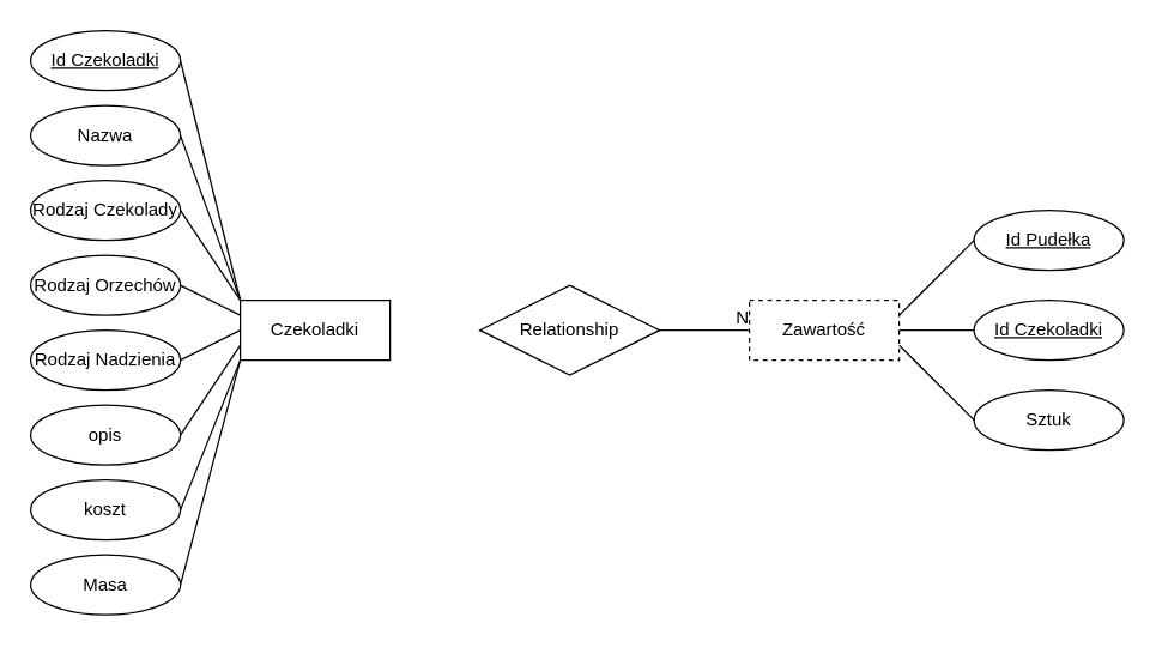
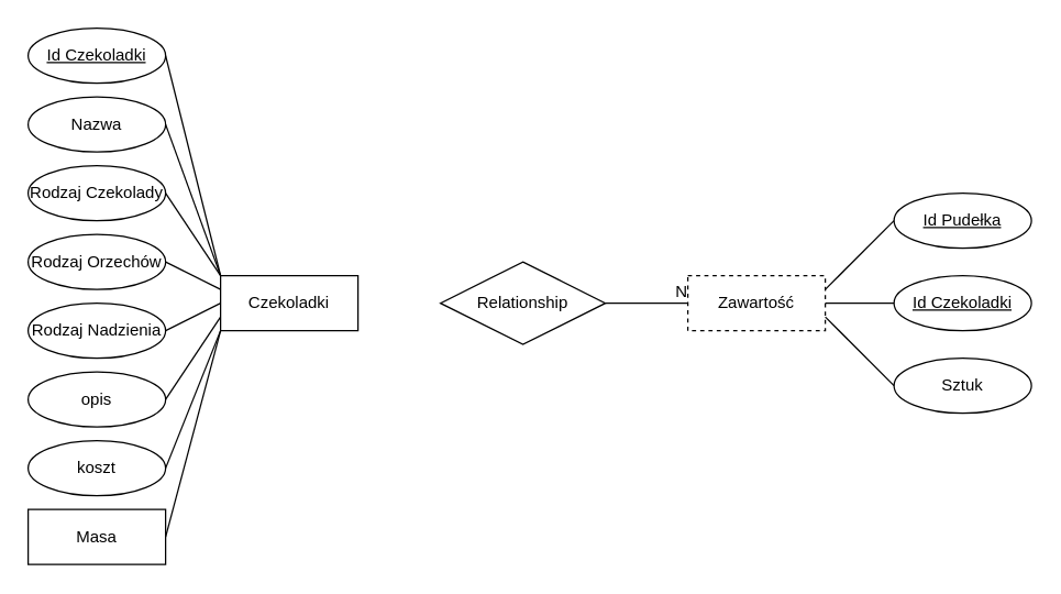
  <mxCell id="0" />
  <mxCell id="1" parent="0" />
  <mxCell id="2" value="Id Czekoladki" style="ellipse;whiteSpace=wrap;html=1;align=center;fontStyle=4;" vertex="1" parent="1"><mxGeometry x="20" y="20" width="100" height="40" as="geometry" /></mxCell>
  <mxCell id="3" value="Nazwa" style="ellipse;whiteSpace=wrap;html=1;align=center;" vertex="1" parent="1"><mxGeometry x="20" y="70" width="100" height="40" as="geometry" /></mxCell>
  <mxCell id="4" value="Rodzaj Czekolady" style="ellipse;whiteSpace=wrap;html=1;align=center;" vertex="1" parent="1"><mxGeometry x="20" y="120" width="100" height="40" as="geometry" /></mxCell>
  <mxCell id="5" value="Rodzaj Orzechów" style="ellipse;whiteSpace=wrap;html=1;align=center;" vertex="1" parent="1"><mxGeometry x="20" y="170" width="100" height="40" as="geometry" /></mxCell>
  <mxCell id="6" value="Rodzaj Nadzienia" style="ellipse;whiteSpace=wrap;html=1;align=center;" vertex="1" parent="1"><mxGeometry x="20" y="220" width="100" height="40" as="geometry" /></mxCell>
  <mxCell id="7" value="opis" style="ellipse;whiteSpace=wrap;html=1;align=center;" vertex="1" parent="1"><mxGeometry x="20" y="270" width="100" height="40" as="geometry" /></mxCell>
  <mxCell id="8" value="koszt" style="ellipse;whiteSpace=wrap;html=1;align=center;" vertex="1" parent="1"><mxGeometry x="20" y="320" width="100" height="40" as="geometry" /></mxCell>
- <mxCell id="9" value="Masa" style="ellipse;whiteSpace=wrap;html=1;align=center;" vertex="1" parent="1"><mxGeometry x="20" y="370" width="100" height="40" as="geometry" /></mxCell>
+ <mxCell id="9" value="Masa" style="whiteSpace=wrap;html=1;align=center;rounded=0;" vertex="1" parent="1"><mxGeometry x="20" y="370" width="100" height="40" as="geometry" /></mxCell>
  <mxCell id="10" value="Czekoladki" style="whiteSpace=wrap;html=1;align=center;" vertex="1" parent="1"><mxGeometry x="160" y="200" width="100" height="40" as="geometry" /></mxCell>
  <mxCell id="11" value="Relationship" style="shape=rhombus;perimeter=rhombusPerimeter;whiteSpace=wrap;html=1;align=center;" vertex="1" parent="1"><mxGeometry x="320" y="190" width="120" height="60" as="geometry" /></mxCell>
  <mxCell id="12" value="Zawartość" style="whiteSpace=wrap;html=1;align=center;dashed=1;" vertex="1" parent="1"><mxGeometry x="500" y="200" width="100" height="40" as="geometry" /></mxCell>
  <mxCell id="13" value="Id Pudełka" style="ellipse;whiteSpace=wrap;html=1;align=center;fontStyle=4;" vertex="1" parent="1"><mxGeometry x="650" y="140" width="100" height="40" as="geometry" /></mxCell>
  <mxCell id="14" value="Id Czekoladki" style="ellipse;whiteSpace=wrap;html=1;align=center;fontStyle=4;" vertex="1" parent="1"><mxGeometry x="650" y="200" width="100" height="40" as="geometry" /></mxCell>
  <mxCell id="15" value="" style="endArrow=none;html=1;rounded=0;exitX=1;exitY=0.5;exitDx=0;exitDy=0;entryX=0;entryY=0;entryDx=0;entryDy=0;" edge="1" parent="1" source="2" target="10"><mxGeometry relative="1" as="geometry"><mxPoint x="130" y="169" as="sourcePoint" /><mxPoint x="270" y="169" as="targetPoint" /></mxGeometry></mxCell>
  <mxCell id="16" value="" style="endArrow=none;html=1;rounded=0;exitX=1;exitY=0.5;exitDx=0;exitDy=0;entryX=0;entryY=0;entryDx=0;entryDy=0;" edge="1" parent="1" source="3" target="10"><mxGeometry relative="1" as="geometry"><mxPoint x="130" y="180" as="sourcePoint" /><mxPoint x="290" y="180" as="targetPoint" /></mxGeometry></mxCell>
  <mxCell id="17" value="" style="endArrow=none;html=1;rounded=0;exitX=1;exitY=0.5;exitDx=0;exitDy=0;entryX=0;entryY=0;entryDx=0;entryDy=0;" edge="1" parent="1" source="4" target="10"><mxGeometry relative="1" as="geometry"><mxPoint x="120" y="270" as="sourcePoint" /><mxPoint x="280" y="270" as="targetPoint" /></mxGeometry></mxCell>
  <mxCell id="18" value="" style="endArrow=none;html=1;rounded=0;exitX=1;exitY=0.5;exitDx=0;exitDy=0;entryX=0;entryY=0.25;entryDx=0;entryDy=0;" edge="1" parent="1" source="5" target="10"><mxGeometry relative="1" as="geometry"><mxPoint x="150" y="289" as="sourcePoint" /><mxPoint x="310" y="289" as="targetPoint" /></mxGeometry></mxCell>
  <mxCell id="19" value="" style="endArrow=none;html=1;rounded=0;exitX=1;exitY=0.5;exitDx=0;exitDy=0;entryX=0;entryY=0.5;entryDx=0;entryDy=0;" edge="1" parent="1" source="6" target="10"><mxGeometry relative="1" as="geometry"><mxPoint x="190" y="300" as="sourcePoint" /><mxPoint x="350" y="300" as="targetPoint" /></mxGeometry></mxCell>
  <mxCell id="20" value="" style="endArrow=none;html=1;rounded=0;exitX=1;exitY=0.5;exitDx=0;exitDy=0;entryX=0;entryY=0.75;entryDx=0;entryDy=0;" edge="1" parent="1" source="7" target="10"><mxGeometry relative="1" as="geometry"><mxPoint x="140" y="300" as="sourcePoint" /><mxPoint x="300" y="300" as="targetPoint" /></mxGeometry></mxCell>
  <mxCell id="21" value="" style="endArrow=none;html=1;rounded=0;exitX=1;exitY=0.5;exitDx=0;exitDy=0;entryX=0;entryY=1;entryDx=0;entryDy=0;" edge="1" parent="1" source="8" target="10"><mxGeometry relative="1" as="geometry"><mxPoint x="180" y="330" as="sourcePoint" /><mxPoint x="340" y="330" as="targetPoint" /></mxGeometry></mxCell>
  <mxCell id="22" value="" style="endArrow=none;html=1;rounded=0;exitX=1;exitY=0.5;exitDx=0;exitDy=0;entryX=0;entryY=1;entryDx=0;entryDy=0;" edge="1" parent="1" source="9" target="10"><mxGeometry relative="1" as="geometry"><mxPoint x="140" y="360" as="sourcePoint" /><mxPoint x="300" y="360" as="targetPoint" /></mxGeometry></mxCell>
  <mxCell id="23" value="" style="endArrow=none;html=1;rounded=0;exitX=1;exitY=0.5;exitDx=0;exitDy=0;entryX=0;entryY=0.5;entryDx=0;entryDy=0;" edge="1" parent="1" source="11" target="12"><mxGeometry relative="1" as="geometry"><mxPoint x="370" y="310" as="sourcePoint" /><mxPoint x="530" y="310" as="targetPoint" /></mxGeometry></mxCell>
  <mxCell id="24" value="N" style="resizable=0;html=1;align=right;verticalAlign=bottom;" connectable="0" vertex="1" parent="23"><mxGeometry x="1" relative="1" as="geometry" /></mxCell>
  <mxCell id="25" value="Sztuk" style="ellipse;whiteSpace=wrap;html=1;align=center;" vertex="1" parent="1"><mxGeometry x="650" y="260" width="100" height="40" as="geometry" /></mxCell>
  <mxCell id="26" value="" style="endArrow=none;html=1;rounded=0;exitX=1;exitY=0.75;exitDx=0;exitDy=0;entryX=0;entryY=0.5;entryDx=0;entryDy=0;" edge="1" parent="1" source="12" target="25"><mxGeometry relative="1" as="geometry"><mxPoint x="370" y="310" as="sourcePoint" /><mxPoint x="530" y="310" as="targetPoint" /></mxGeometry></mxCell>
  <mxCell id="27" value="" style="endArrow=none;html=1;rounded=0;exitX=1;exitY=0.5;exitDx=0;exitDy=0;entryX=0;entryY=0.5;entryDx=0;entryDy=0;" edge="1" parent="1" source="12" target="14"><mxGeometry relative="1" as="geometry"><mxPoint x="370" y="310" as="sourcePoint" /><mxPoint x="530" y="310" as="targetPoint" /></mxGeometry></mxCell>
  <mxCell id="28" value="" style="endArrow=none;html=1;rounded=0;exitX=1;exitY=0.25;exitDx=0;exitDy=0;entryX=0;entryY=0.5;entryDx=0;entryDy=0;" edge="1" parent="1" source="12" target="13"><mxGeometry relative="1" as="geometry"><mxPoint x="370" y="310" as="sourcePoint" /><mxPoint x="530" y="310" as="targetPoint" /></mxGeometry></mxCell>
